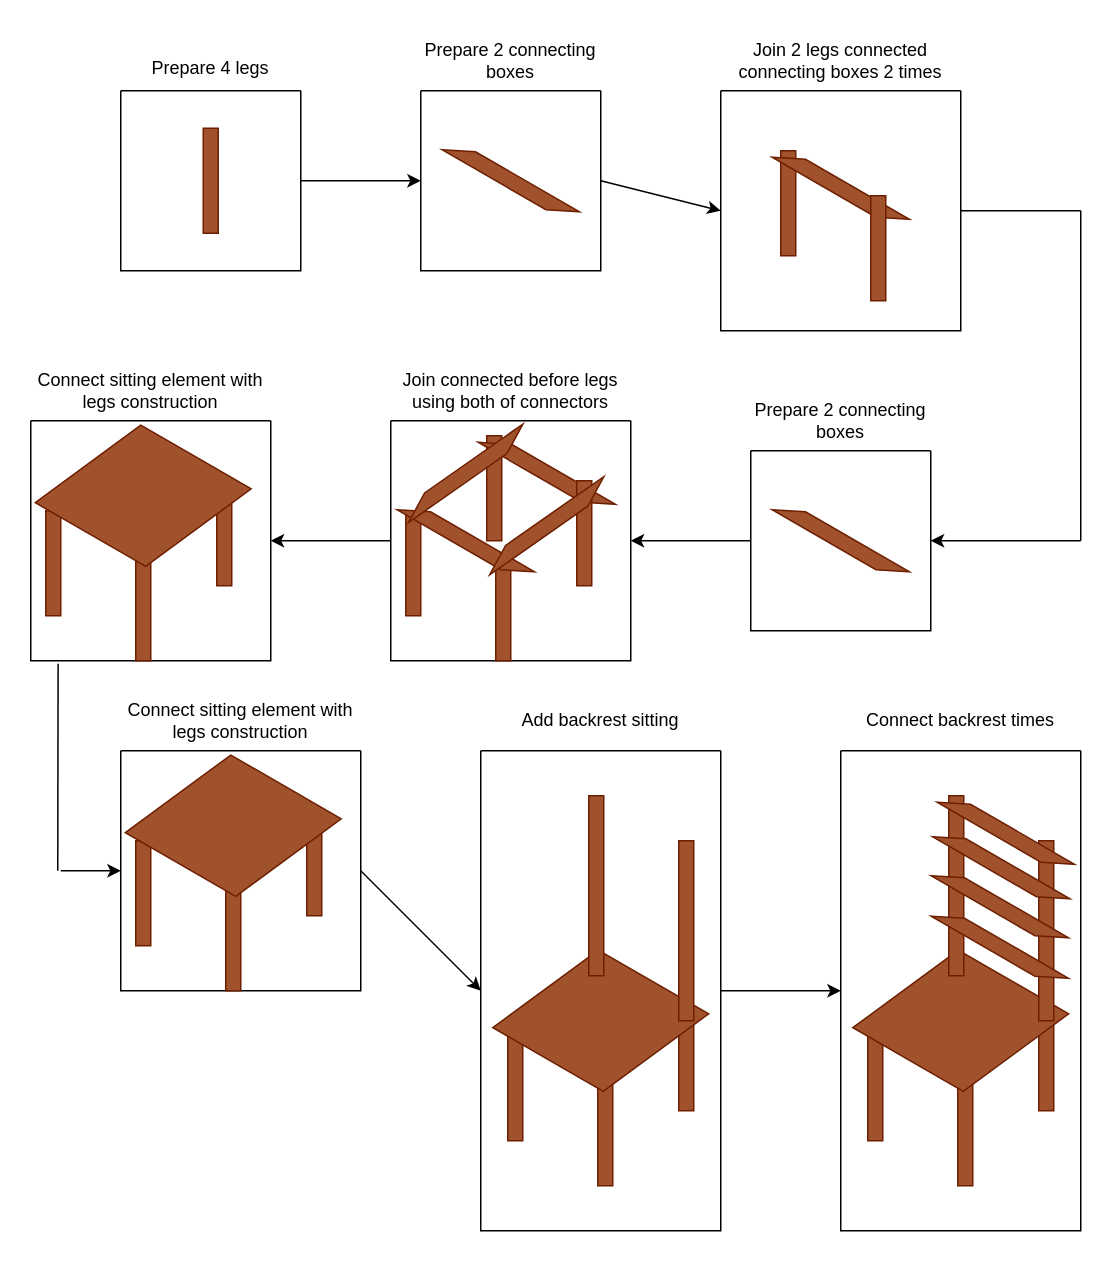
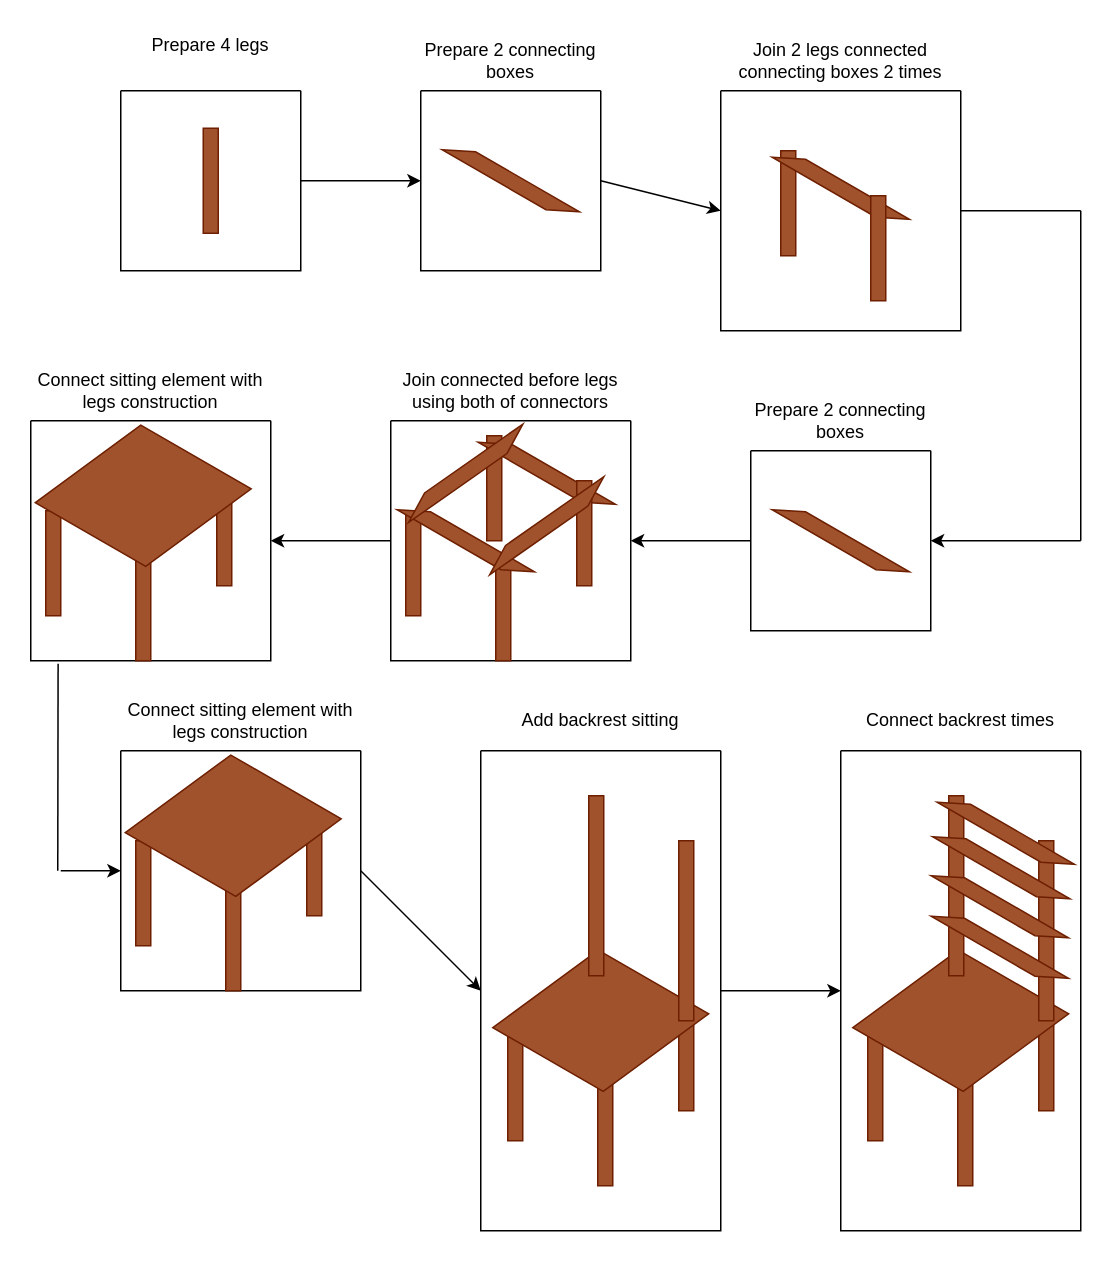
  <mxCell id="0" />
  <mxCell id="1" parent="0" />
  <mxCell id="2" value="" style="swimlane;startSize=0;" vertex="1" parent="1"><mxGeometry x="80" y="60" width="120" height="120" as="geometry" /></mxCell>
  <mxCell id="3" value="" style="rounded=0;whiteSpace=wrap;html=1;fillColor=#a0522d;fontColor=#ffffff;strokeColor=#6D1F00;" vertex="1" parent="2"><mxGeometry x="55" y="25" width="10" height="70" as="geometry" /></mxCell>
- <mxCell id="4" value="Prepare 4 legs" style="text;html=1;strokeColor=none;fillColor=none;align=center;verticalAlign=middle;whiteSpace=wrap;rounded=0;" vertex="1" parent="1"><mxGeometry x="80" y="30" width="120" height="30" as="geometry" /></mxCell>
+ <mxCell id="4" value="Prepare 4 legs" style="text;html=1;strokeColor=none;fillColor=none;align=center;verticalAlign=middle;whiteSpace=wrap;rounded=0;" vertex="1" parent="1"><mxGeometry x="80" y="15" width="120" height="30" as="geometry" /></mxCell>
  <mxCell id="5" value="" style="endArrow=classic;html=1;rounded=0;exitX=1;exitY=0.5;exitDx=0;exitDy=0;" edge="1" parent="1" source="2" target="6"><mxGeometry width="50" height="50" relative="1" as="geometry"><mxPoint x="390" y="390" as="sourcePoint" /><mxPoint x="310" y="120" as="targetPoint" /></mxGeometry></mxCell>
  <mxCell id="6" value="" style="swimlane;startSize=0;" vertex="1" parent="1"><mxGeometry x="280" y="60" width="120" height="120" as="geometry" /></mxCell>
  <mxCell id="7" value="" style="shape=parallelogram;perimeter=parallelogramPerimeter;whiteSpace=wrap;html=1;fixedSize=1;rotation=30;fillColor=#a0522d;fontColor=#ffffff;strokeColor=#6D1F00;" vertex="1" parent="6"><mxGeometry x="10" y="55" width="100" height="10" as="geometry" /></mxCell>
  <mxCell id="8" value="Prepare 2 connecting boxes" style="text;html=1;strokeColor=none;fillColor=none;align=center;verticalAlign=middle;whiteSpace=wrap;rounded=0;" vertex="1" parent="1"><mxGeometry x="280" y="20" width="120" height="40" as="geometry" /></mxCell>
  <mxCell id="9" value="" style="swimlane;startSize=0;" vertex="1" parent="1"><mxGeometry x="480" y="60" width="160" height="160" as="geometry" /></mxCell>
  <mxCell id="10" value="" style="rounded=0;whiteSpace=wrap;html=1;fillColor=#a0522d;fontColor=#ffffff;strokeColor=#6D1F00;" vertex="1" parent="9"><mxGeometry x="40" y="40" width="10" height="70" as="geometry" /></mxCell>
  <mxCell id="11" value="Join 2 legs connected connecting boxes 2 times" style="text;html=1;strokeColor=none;fillColor=none;align=center;verticalAlign=middle;whiteSpace=wrap;rounded=0;" vertex="1" parent="9"><mxGeometry y="-40" width="160" height="40" as="geometry" /></mxCell>
  <mxCell id="12" value="" style="shape=parallelogram;perimeter=parallelogramPerimeter;whiteSpace=wrap;html=1;fixedSize=1;rotation=30;fillColor=#a0522d;fontColor=#ffffff;strokeColor=#6D1F00;" vertex="1" parent="9"><mxGeometry x="30" y="60" width="100" height="10" as="geometry" /></mxCell>
  <mxCell id="13" value="" style="rounded=0;whiteSpace=wrap;html=1;fillColor=#a0522d;fontColor=#ffffff;strokeColor=#6D1F00;" vertex="1" parent="9"><mxGeometry x="100" y="70" width="10" height="70" as="geometry" /></mxCell>
  <mxCell id="14" value="" style="endArrow=classic;html=1;rounded=0;exitX=1;exitY=0.5;exitDx=0;exitDy=0;entryX=0;entryY=0.5;entryDx=0;entryDy=0;" edge="1" parent="1" source="6" target="9"><mxGeometry width="50" height="50" relative="1" as="geometry"><mxPoint x="390" y="370" as="sourcePoint" /><mxPoint x="440" y="320" as="targetPoint" /></mxGeometry></mxCell>
  <mxCell id="15" value="" style="swimlane;startSize=0;" vertex="1" parent="1"><mxGeometry x="500" y="300" width="120" height="120" as="geometry" /></mxCell>
  <mxCell id="16" value="Prepare 2 connecting boxes" style="text;html=1;strokeColor=none;fillColor=none;align=center;verticalAlign=middle;whiteSpace=wrap;rounded=0;" vertex="1" parent="15"><mxGeometry y="-40" width="120" height="40" as="geometry" /></mxCell>
  <mxCell id="17" value="" style="shape=parallelogram;perimeter=parallelogramPerimeter;whiteSpace=wrap;html=1;fixedSize=1;rotation=30;fillColor=#a0522d;fontColor=#ffffff;strokeColor=#6D1F00;" vertex="1" parent="15"><mxGeometry x="10" y="55" width="100" height="10" as="geometry" /></mxCell>
  <mxCell id="18" value="" style="endArrow=none;html=1;rounded=0;exitX=1;exitY=0.5;exitDx=0;exitDy=0;" edge="1" parent="1" source="9"><mxGeometry width="50" height="50" relative="1" as="geometry"><mxPoint x="390" y="410" as="sourcePoint" /><mxPoint x="720" y="140" as="targetPoint" /></mxGeometry></mxCell>
  <mxCell id="19" value="" style="endArrow=none;html=1;rounded=0;" edge="1" parent="1"><mxGeometry width="50" height="50" relative="1" as="geometry"><mxPoint x="720" y="360" as="sourcePoint" /><mxPoint x="720" y="140" as="targetPoint" /></mxGeometry></mxCell>
  <mxCell id="20" value="" style="endArrow=classic;html=1;rounded=0;" edge="1" parent="1"><mxGeometry width="50" height="50" relative="1" as="geometry"><mxPoint x="720" y="360" as="sourcePoint" /><mxPoint x="620" y="360" as="targetPoint" /></mxGeometry></mxCell>
  <mxCell id="21" value="" style="swimlane;startSize=0;" vertex="1" parent="1"><mxGeometry x="260" y="280" width="160" height="160" as="geometry" /></mxCell>
  <mxCell id="22" value="Join connected before legs using both of connectors" style="text;html=1;strokeColor=none;fillColor=none;align=center;verticalAlign=middle;whiteSpace=wrap;rounded=0;" vertex="1" parent="21"><mxGeometry y="-40" width="160" height="40" as="geometry" /></mxCell>
  <mxCell id="23" value="" style="rounded=0;whiteSpace=wrap;html=1;fillColor=#a0522d;fontColor=#ffffff;strokeColor=#6D1F00;" vertex="1" parent="21"><mxGeometry x="10" y="60" width="10" height="70" as="geometry" /></mxCell>
  <mxCell id="24" value="" style="rounded=0;whiteSpace=wrap;html=1;fillColor=#a0522d;fontColor=#ffffff;strokeColor=#6D1F00;" vertex="1" parent="21"><mxGeometry x="70" y="90" width="10" height="70" as="geometry" /></mxCell>
  <mxCell id="25" value="" style="shape=parallelogram;perimeter=parallelogramPerimeter;whiteSpace=wrap;html=1;fixedSize=1;rotation=30;fillColor=#a0522d;fontColor=#ffffff;strokeColor=#6D1F00;" vertex="1" parent="21"><mxGeometry y="75" width="100" height="10" as="geometry" /></mxCell>
  <mxCell id="26" value="" style="rounded=0;whiteSpace=wrap;html=1;fillColor=#a0522d;fontColor=#ffffff;strokeColor=#6D1F00;" vertex="1" parent="21"><mxGeometry x="64" y="10" width="10" height="70" as="geometry" /></mxCell>
  <mxCell id="27" value="" style="shape=parallelogram;perimeter=parallelogramPerimeter;whiteSpace=wrap;html=1;fixedSize=1;rotation=30;fillColor=#a0522d;fontColor=#ffffff;strokeColor=#6D1F00;" vertex="1" parent="21"><mxGeometry x="54" y="30" width="100" height="10" as="geometry" /></mxCell>
  <mxCell id="28" value="" style="rounded=0;whiteSpace=wrap;html=1;fillColor=#a0522d;fontColor=#ffffff;strokeColor=#6D1F00;" vertex="1" parent="21"><mxGeometry x="124" y="40" width="10" height="70" as="geometry" /></mxCell>
  <mxCell id="29" value="" style="shape=parallelogram;perimeter=parallelogramPerimeter;whiteSpace=wrap;html=1;fixedSize=1;rotation=-35;fillColor=#a0522d;fontColor=#ffffff;strokeColor=#6D1F00;" vertex="1" parent="21"><mxGeometry y="30" width="100" height="10" as="geometry" /></mxCell>
  <mxCell id="30" value="" style="shape=parallelogram;perimeter=parallelogramPerimeter;whiteSpace=wrap;html=1;fixedSize=1;rotation=-35;fillColor=#a0522d;fontColor=#ffffff;strokeColor=#6D1F00;" vertex="1" parent="21"><mxGeometry x="54" y="65" width="100" height="10" as="geometry" /></mxCell>
  <mxCell id="31" value="" style="endArrow=classic;html=1;rounded=0;exitX=0;exitY=0.5;exitDx=0;exitDy=0;entryX=1;entryY=0.5;entryDx=0;entryDy=0;" edge="1" parent="1" source="15" target="21"><mxGeometry width="50" height="50" relative="1" as="geometry"><mxPoint x="390" y="410" as="sourcePoint" /><mxPoint x="440" y="360" as="targetPoint" /></mxGeometry></mxCell>
  <mxCell id="32" value="" style="endArrow=classic;html=1;rounded=0;exitX=0;exitY=0.5;exitDx=0;exitDy=0;entryX=1;entryY=0.5;entryDx=0;entryDy=0;" edge="1" parent="1" source="21"><mxGeometry width="50" height="50" relative="1" as="geometry"><mxPoint x="390" y="430" as="sourcePoint" /><mxPoint x="180" y="360" as="targetPoint" /></mxGeometry></mxCell>
  <mxCell id="33" value="" style="swimlane;startSize=0;" vertex="1" parent="1"><mxGeometry x="20" y="280" width="160" height="160" as="geometry" /></mxCell>
  <mxCell id="34" value="Connect sitting element with legs construction" style="text;html=1;strokeColor=none;fillColor=none;align=center;verticalAlign=middle;whiteSpace=wrap;rounded=0;" vertex="1" parent="33"><mxGeometry y="-40" width="160" height="40" as="geometry" /></mxCell>
  <mxCell id="35" value="" style="rounded=0;whiteSpace=wrap;html=1;fillColor=#a0522d;fontColor=#ffffff;strokeColor=#6D1F00;" vertex="1" parent="33"><mxGeometry x="10" y="60" width="10" height="70" as="geometry" /></mxCell>
  <mxCell id="36" value="" style="rounded=0;whiteSpace=wrap;html=1;fillColor=#a0522d;fontColor=#ffffff;strokeColor=#6D1F00;" vertex="1" parent="33"><mxGeometry x="70" y="90" width="10" height="70" as="geometry" /></mxCell>
  <mxCell id="37" value="" style="rounded=0;whiteSpace=wrap;html=1;fillColor=#a0522d;fontColor=#ffffff;strokeColor=#6D1F00;" vertex="1" parent="33"><mxGeometry x="64" y="10" width="10" height="70" as="geometry" /></mxCell>
  <mxCell id="38" value="" style="rounded=0;whiteSpace=wrap;html=1;fillColor=#a0522d;fontColor=#ffffff;strokeColor=#6D1F00;" vertex="1" parent="33"><mxGeometry x="124" y="40" width="10" height="70" as="geometry" /></mxCell>
  <mxCell id="39" value="" style="shape=parallelogram;perimeter=parallelogramPerimeter;whiteSpace=wrap;html=1;fixedSize=1;size=35;rotation=30;fillColor=#a0522d;fontColor=#ffffff;strokeColor=#6D1F00;" vertex="1" parent="33"><mxGeometry x="15" y="10" width="120" height="80" as="geometry" /></mxCell>
  <mxCell id="40" value="" style="swimlane;startSize=0;" vertex="1" parent="1"><mxGeometry x="80" y="500" width="160" height="160" as="geometry" /></mxCell>
  <mxCell id="41" value="Connect sitting element with legs construction" style="text;html=1;strokeColor=none;fillColor=none;align=center;verticalAlign=middle;whiteSpace=wrap;rounded=0;" vertex="1" parent="40"><mxGeometry y="-40" width="160" height="40" as="geometry" /></mxCell>
  <mxCell id="42" value="" style="rounded=0;whiteSpace=wrap;html=1;fillColor=#a0522d;fontColor=#ffffff;strokeColor=#6D1F00;" vertex="1" parent="40"><mxGeometry x="10" y="60" width="10" height="70" as="geometry" /></mxCell>
  <mxCell id="43" value="" style="rounded=0;whiteSpace=wrap;html=1;fillColor=#a0522d;fontColor=#ffffff;strokeColor=#6D1F00;" vertex="1" parent="40"><mxGeometry x="70" y="90" width="10" height="70" as="geometry" /></mxCell>
  <mxCell id="44" value="" style="rounded=0;whiteSpace=wrap;html=1;fillColor=#a0522d;fontColor=#ffffff;strokeColor=#6D1F00;" vertex="1" parent="40"><mxGeometry x="64" y="10" width="10" height="70" as="geometry" /></mxCell>
  <mxCell id="45" value="" style="rounded=0;whiteSpace=wrap;html=1;fillColor=#a0522d;fontColor=#ffffff;strokeColor=#6D1F00;" vertex="1" parent="40"><mxGeometry x="124" y="40" width="10" height="70" as="geometry" /></mxCell>
  <mxCell id="46" value="" style="shape=parallelogram;perimeter=parallelogramPerimeter;whiteSpace=wrap;html=1;fixedSize=1;size=35;rotation=30;fillColor=#a0522d;fontColor=#ffffff;strokeColor=#6D1F00;" vertex="1" parent="40"><mxGeometry x="15" y="10" width="120" height="80" as="geometry" /></mxCell>
  <mxCell id="47" value="" style="endArrow=none;html=1;rounded=0;exitX=0.114;exitY=1.012;exitDx=0;exitDy=0;exitPerimeter=0;" edge="1" parent="1" source="33"><mxGeometry width="50" height="50" relative="1" as="geometry"><mxPoint x="390" y="430" as="sourcePoint" /><mxPoint x="38" y="580" as="targetPoint" /></mxGeometry></mxCell>
  <mxCell id="48" value="" style="endArrow=classic;html=1;rounded=0;entryX=0;entryY=0.5;entryDx=0;entryDy=0;" edge="1" parent="1" target="40"><mxGeometry width="50" height="50" relative="1" as="geometry"><mxPoint x="40" y="580" as="sourcePoint" /><mxPoint x="440" y="380" as="targetPoint" /></mxGeometry></mxCell>
  <mxCell id="49" value="" style="swimlane;startSize=0;" vertex="1" parent="1"><mxGeometry x="320" y="500" width="160" height="320" as="geometry" /></mxCell>
  <mxCell id="50" value="Add backrest sitting" style="text;html=1;strokeColor=none;fillColor=none;align=center;verticalAlign=middle;whiteSpace=wrap;rounded=0;" vertex="1" parent="49"><mxGeometry y="-40" width="160" height="40" as="geometry" /></mxCell>
  <mxCell id="51" value="" style="rounded=0;whiteSpace=wrap;html=1;fillColor=#a0522d;fontColor=#ffffff;strokeColor=#6D1F00;" vertex="1" parent="49"><mxGeometry x="18" y="190" width="10" height="70" as="geometry" /></mxCell>
  <mxCell id="52" value="" style="rounded=0;whiteSpace=wrap;html=1;fillColor=#a0522d;fontColor=#ffffff;strokeColor=#6D1F00;" vertex="1" parent="49"><mxGeometry x="78" y="220" width="10" height="70" as="geometry" /></mxCell>
  <mxCell id="53" value="" style="rounded=0;whiteSpace=wrap;html=1;fillColor=#a0522d;fontColor=#ffffff;strokeColor=#6D1F00;" vertex="1" parent="49"><mxGeometry x="72" y="140" width="10" height="70" as="geometry" /></mxCell>
  <mxCell id="54" value="" style="rounded=0;whiteSpace=wrap;html=1;fillColor=#a0522d;fontColor=#ffffff;strokeColor=#6D1F00;" vertex="1" parent="49"><mxGeometry x="132" y="170" width="10" height="70" as="geometry" /></mxCell>
  <mxCell id="55" value="" style="shape=parallelogram;perimeter=parallelogramPerimeter;whiteSpace=wrap;html=1;fixedSize=1;size=35;rotation=30;fillColor=#a0522d;fontColor=#ffffff;strokeColor=#6D1F00;" vertex="1" parent="49"><mxGeometry x="20" y="140" width="120" height="80" as="geometry" /></mxCell>
  <mxCell id="56" value="" style="rounded=0;whiteSpace=wrap;html=1;fillColor=#a0522d;fontColor=#ffffff;strokeColor=#6D1F00;" vertex="1" parent="49"><mxGeometry x="72" y="30" width="10" height="120" as="geometry" /></mxCell>
  <mxCell id="57" value="" style="rounded=0;whiteSpace=wrap;html=1;fillColor=#a0522d;fontColor=#ffffff;strokeColor=#6D1F00;" vertex="1" parent="49"><mxGeometry x="132" y="60" width="10" height="120" as="geometry" /></mxCell>
  <mxCell id="58" value="" style="endArrow=classic;html=1;rounded=0;exitX=1;exitY=0.5;exitDx=0;exitDy=0;entryX=0;entryY=0.5;entryDx=0;entryDy=0;" edge="1" parent="1" source="40" target="49"><mxGeometry width="50" height="50" relative="1" as="geometry"><mxPoint x="390" y="430" as="sourcePoint" /><mxPoint x="440" y="380" as="targetPoint" /></mxGeometry></mxCell>
  <mxCell id="59" value="" style="swimlane;startSize=0;" vertex="1" parent="1"><mxGeometry x="560" y="500" width="160" height="320" as="geometry" /></mxCell>
  <mxCell id="60" value="Connect backrest times" style="text;html=1;strokeColor=none;fillColor=none;align=center;verticalAlign=middle;whiteSpace=wrap;rounded=0;" vertex="1" parent="59"><mxGeometry y="-40" width="160" height="40" as="geometry" /></mxCell>
  <mxCell id="61" value="" style="rounded=0;whiteSpace=wrap;html=1;fillColor=#a0522d;fontColor=#ffffff;strokeColor=#6D1F00;" vertex="1" parent="59"><mxGeometry x="18" y="190" width="10" height="70" as="geometry" /></mxCell>
  <mxCell id="62" value="" style="rounded=0;whiteSpace=wrap;html=1;fillColor=#a0522d;fontColor=#ffffff;strokeColor=#6D1F00;" vertex="1" parent="59"><mxGeometry x="78" y="220" width="10" height="70" as="geometry" /></mxCell>
  <mxCell id="63" value="" style="rounded=0;whiteSpace=wrap;html=1;fillColor=#a0522d;fontColor=#ffffff;strokeColor=#6D1F00;" vertex="1" parent="59"><mxGeometry x="72" y="140" width="10" height="70" as="geometry" /></mxCell>
  <mxCell id="64" value="" style="rounded=0;whiteSpace=wrap;html=1;fillColor=#a0522d;fontColor=#ffffff;strokeColor=#6D1F00;" vertex="1" parent="59"><mxGeometry x="132" y="170" width="10" height="70" as="geometry" /></mxCell>
  <mxCell id="65" value="" style="shape=parallelogram;perimeter=parallelogramPerimeter;whiteSpace=wrap;html=1;fixedSize=1;size=35;rotation=30;fillColor=#a0522d;fontColor=#ffffff;strokeColor=#6D1F00;" vertex="1" parent="59"><mxGeometry x="20" y="140" width="120" height="80" as="geometry" /></mxCell>
  <mxCell id="66" value="" style="rounded=0;whiteSpace=wrap;html=1;fillColor=#a0522d;fontColor=#ffffff;strokeColor=#6D1F00;" vertex="1" parent="59"><mxGeometry x="72" y="30" width="10" height="120" as="geometry" /></mxCell>
  <mxCell id="67" value="" style="rounded=0;whiteSpace=wrap;html=1;fillColor=#a0522d;fontColor=#ffffff;strokeColor=#6D1F00;" vertex="1" parent="59"><mxGeometry x="132" y="60" width="10" height="120" as="geometry" /></mxCell>
  <mxCell id="68" value="" style="shape=parallelogram;perimeter=parallelogramPerimeter;whiteSpace=wrap;html=1;fixedSize=1;rotation=30;fillColor=#a0522d;fontColor=#ffffff;strokeColor=#6D1F00;" vertex="1" parent="59"><mxGeometry x="60" y="50" width="100" height="10" as="geometry" /></mxCell>
  <mxCell id="69" value="" style="shape=parallelogram;perimeter=parallelogramPerimeter;whiteSpace=wrap;html=1;fixedSize=1;rotation=30;fillColor=#a0522d;fontColor=#ffffff;strokeColor=#6D1F00;" vertex="1" parent="59"><mxGeometry x="57" y="73" width="100" height="10" as="geometry" /></mxCell>
  <mxCell id="70" value="" style="shape=parallelogram;perimeter=parallelogramPerimeter;whiteSpace=wrap;html=1;fixedSize=1;rotation=30;fillColor=#a0522d;fontColor=#ffffff;strokeColor=#6D1F00;" vertex="1" parent="59"><mxGeometry x="56" y="99" width="100" height="10" as="geometry" /></mxCell>
  <mxCell id="71" value="" style="shape=parallelogram;perimeter=parallelogramPerimeter;whiteSpace=wrap;html=1;fixedSize=1;rotation=30;fillColor=#a0522d;fontColor=#ffffff;strokeColor=#6D1F00;" vertex="1" parent="59"><mxGeometry x="56" y="126" width="100" height="10" as="geometry" /></mxCell>
  <mxCell id="72" value="" style="endArrow=classic;html=1;rounded=0;exitX=1;exitY=0.5;exitDx=0;exitDy=0;entryX=0;entryY=0.5;entryDx=0;entryDy=0;" edge="1" parent="1" source="49" target="59"><mxGeometry width="50" height="50" relative="1" as="geometry"><mxPoint x="330" y="620" as="sourcePoint" /><mxPoint x="380" y="570" as="targetPoint" /></mxGeometry></mxCell>
